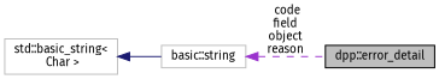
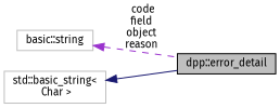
  digraph {
    fontname="Fira Sans"
    rankdir=LR
    node [color=grey75 fontname="Fira Sans" fontsize=10 shape=record]
    edge [dir=back fontname="Fira Sans" fontsize=10 labelfontname=Helvetica labelfontsize=10]
    n1 [color=black fillcolor=grey75 fontcolor=black height=0.2 label="dpp::error_detail" style=filled width=0.4]
    n2 [height=0.2 label="basic::string" width=0.4]
    n3 [height=0.2 label="std::basic_string\<\l Char \>" width=0.4]
    n2 -> n1 [color=darkorchid3 label=" code\nfield\nobject\nreason" style=dashed]
-   n3 -> n2 [color=midnightblue style=solid]
+   n3 -> n1 [color=midnightblue style=solid]
  }
